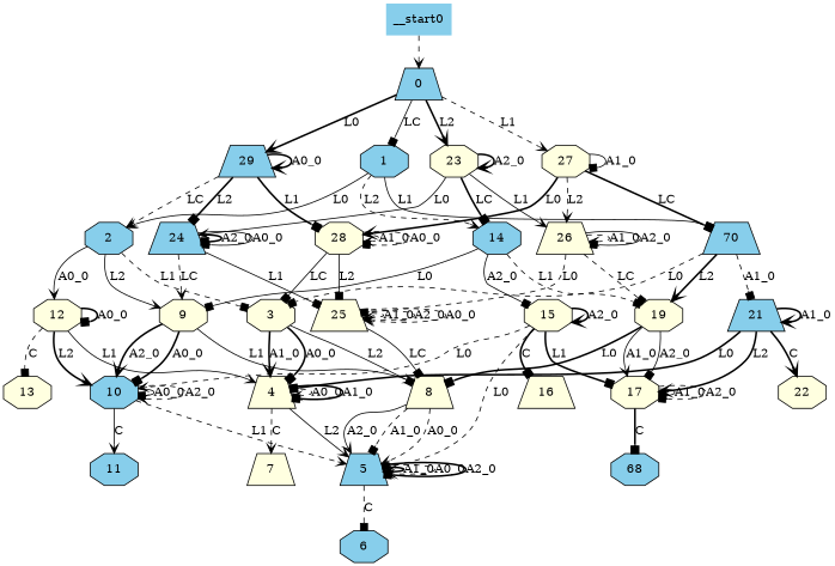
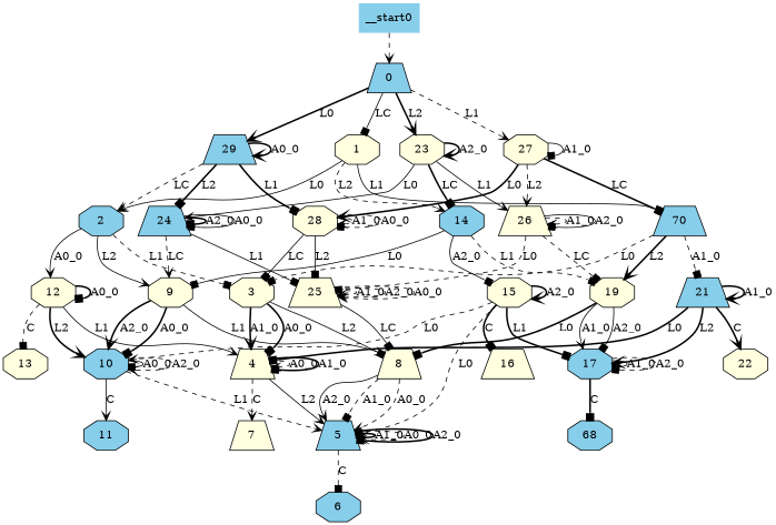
  digraph {
    node [fillcolor=lightyellow shape=octagon style=filled]
    edge [arrowhead=vee style=dashed]
    n1 [fillcolor=skyblue label=0 shape=trapezium]
-   n2 [fillcolor=skyblue label=1]
+   n2 [label=1]
    n3 [label=23]
    n4 [label=27]
    n5 [fillcolor=skyblue label=29 shape=trapezium]
    n6 [fillcolor=skyblue label=2]
    n7 [fillcolor=skyblue label=14]
    n8 [fillcolor=skyblue label=70 shape=trapezium]
    n9 [fillcolor=skyblue label=24 shape=trapezium]
    n10 [label=26 shape=trapezium]
    n11 [label=28]
    n12 [label=3]
    n13 [label=9]
    n14 [label=12]
    n15 [label=15]
    n16 [label=19]
    n17 [fillcolor=skyblue label=21 shape=trapezium]
    n18 [label=4 shape=trapezium]
    n19 [label=8 shape=trapezium]
    n20 [fillcolor=skyblue label=10]
    n21 [label=13]
    n22 [fillcolor=skyblue label=5 shape=trapezium]
    n23 [label=7 shape=trapezium]
    n24 [fillcolor=skyblue label=6]
    n25 [fillcolor=skyblue label=11]
    n26 [label=16 shape=trapezium]
-   n27 [label=17]
+   n27 [fillcolor=skyblue label=17]
    n28 [fillcolor=skyblue label=68]
    n29 [label=22]
    n30 [label=25 shape=trapezium]
    __start0 [fillcolor=skyblue shape=none]
    n1 -> n2 [arrowhead=box label=LC style=solid]
    n1 -> n3 [label=L2 style=bold]
    n1 -> n4 [label=L1]
    n1 -> n5 [label=L0 style=bold]
    n2 -> n6 [label=L0 style=solid]
    n2 -> n7 [label=L2]
    n2 -> n8 [arrowhead=box label=L1 style=solid]
    n3 -> n3 [label=A2_0 style=bold]
    n3 -> n7 [arrowhead=box label=LC style=bold]
    n3 -> n9 [label=L0 style=solid]
    n3 -> n10 [label=L1 style=solid]
    n4 -> n4 [arrowhead=box label=A1_0 style=solid]
    n4 -> n8 [arrowhead=box label=LC style=bold]
    n4 -> n10 [label=L2]
    n4 -> n11 [label=L0 style=bold]
    n5 -> n5 [label=A0_0 style=bold]
    n5 -> n6 [label=LC]
    n5 -> n9 [arrowhead=box label=L2 style=bold]
    n5 -> n11 [arrowhead=box label=L1 style=bold]
    n6 -> n12 [arrowhead=box label=L1]
    n6 -> n13 [label=L2 style=solid]
    n6 -> n14 [label=A0_0 style=solid]
    n7 -> n13 [arrowhead=box label=L0 style=solid]
    n7 -> n15 [arrowhead=box label=A2_0 style=solid]
    n7 -> n16 [arrowhead=box label=L1]
    n8 -> n12 [arrowhead=box label=L0]
    n8 -> n16 [label=L2 style=bold]
    n8 -> n17 [arrowhead=box label=A1_0]
    n9 -> n9 [arrowhead=box label=A2_0 style=bold]
    n9 -> n9 [arrowhead=box label=A0_0 style=solid]
    n9 -> n13 [label=LC]
    n9 -> n30 [arrowhead=box label=L1 style=solid]
    n10 -> n10 [label=A1_0]
    n10 -> n10 [arrowhead=box label=A2_0 style=solid]
    n10 -> n16 [arrowhead=box label=LC]
    n10 -> n30 [arrowhead=box label=L0]
    n11 -> n11 [label=A1_0]
    n11 -> n11 [arrowhead=box label=A0_0]
    n11 -> n12 [arrowhead=box label=LC style=solid]
    n11 -> n30 [arrowhead=box label=L2 style=solid]
    n12 -> n18 [arrowhead=box label=A0_0 style=bold]
    n12 -> n18 [label=A1_0 style=bold]
    n12 -> n19 [arrowhead=box label=L2 style=solid]
    n13 -> n19 [label=L1 style=solid]
    n13 -> n20 [arrowhead=box label=A0_0 style=bold]
    n13 -> n20 [label=A2_0 style=bold]
    n14 -> n14 [arrowhead=box label=A0_0 style=bold]
    n14 -> n18 [label=L1 style=solid]
    n14 -> n20 [label=L2 style=bold]
    n14 -> n21 [arrowhead=box label=C]
    n15 -> n15 [label=A2_0 style=bold]
    n15 -> n20 [label=L0]
    n15 -> n22 [arrowhead=box label=L0]
    n15 -> n26 [arrowhead=box label=C style=bold]
    n15 -> n27 [arrowhead=box label=L1 style=bold]
    n16 -> n19 [arrowhead=box label=L0 style=bold]
    n16 -> n27 [label=A1_0 style=solid]
    n16 -> n27 [arrowhead=box label=A2_0 style=solid]
    n17 -> n17 [label=A1_0 style=bold]
    n17 -> n18 [arrowhead=box label=L0 style=bold]
    n17 -> n27 [label=L2 style=bold]
    n17 -> n29 [label=C style=bold]
    n18 -> n18 [label=A0_0]
    n18 -> n18 [arrowhead=box label=A1_0 style=bold]
    n18 -> n22 [label=L2 style=solid]
    n18 -> n23 [label=C]
    n19 -> n22 [arrowhead=box label=A1_0]
    n19 -> n22 [label=A0_0]
    n19 -> n22 [label=A2_0 style=solid]
    n20 -> n20 [arrowhead=box label=A0_0 style=solid]
    n20 -> n20 [label=A2_0]
    n20 -> n22 [label=L1]
    n20 -> n25 [label=C style=solid]
    n22 -> n22 [label=A1_0 style=bold]
    n22 -> n22 [label=A0_0]
    n22 -> n22 [arrowhead=box label=A2_0 style=bold]
    n22 -> n24 [arrowhead=box label=C]
    n27 -> n27 [arrowhead=box label=A1_0 style=solid]
    n27 -> n27 [arrowhead=box label=A2_0]
    n27 -> n28 [arrowhead=box label=C style=bold]
    n30 -> n19 [arrowhead=box label=LC style=solid]
    n30 -> n30 [label=A1_0]
    n30 -> n30 [label=A2_0]
    n30 -> n30 [label=A0_0]
    __start0 -> n1
  }
